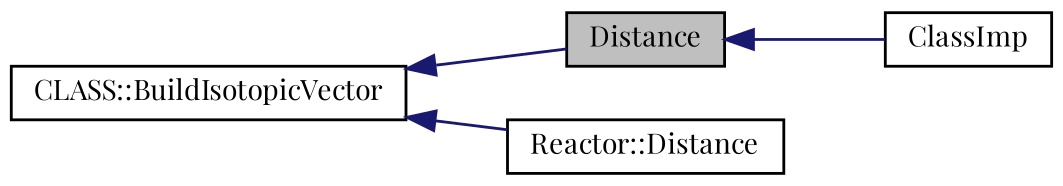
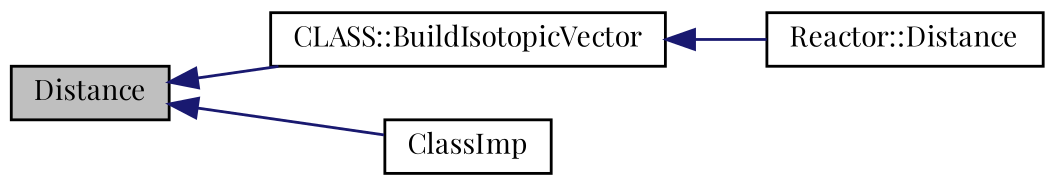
  digraph {
    fontname="Playfair Display"
    rankdir=LR
    node [color=black fillcolor=white fontname="Playfair Display" fontsize=10 shape=record style=filled]
    edge [color=midnightblue dir=back fontname="Playfair Display" fontsize=10 labelfontname=Helvetica labelfontsize=10 style=solid]
    n1 [fillcolor=grey75 fontcolor=black height=0.2 label=Distance width=0.4]
    n2 [height=0.2 label="CLASS::BuildIsotopicVector" width=0.4]
    n3 [height=0.2 label=ClassImp width=0.4]
    n4 [height=0.2 label="Reactor::Distance" width=0.4]
-   n2 -> n1
+   n1 -> n2
    n1 -> n3
    n2 -> n4
  }
